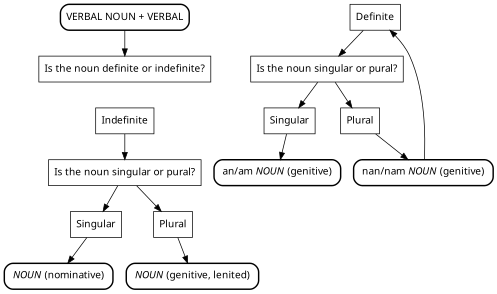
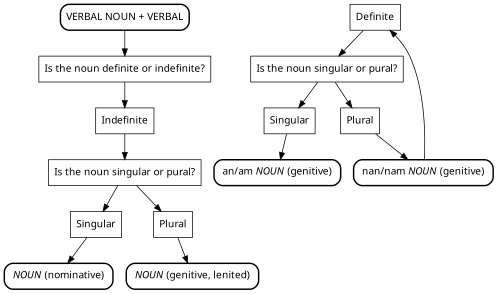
  digraph {
    fontname="Noto Sans"
    node [fontname="Noto Sans" shape=box]
    edge [fontname="Noto Sans"]
    n1 [label="VERBAL NOUN + VERBAL" style="rounded, bold"]
    n2 [label="Is the noun definite or indefinite?"]
    n3 [label=Indefinite]
    n4 [label=Definite]
    n5 [label="Is the noun singular or pural?"]
    n6 [label="Is the noun singular or pural?"]
    n7 [label=Singular]
    n8 [label=Plural]
    n9 [label=Singular]
    n10 [label=Plural]
    n11 [label=< an/am <i>NOUN</i> (genitive) > style="rounded, bold"]
    n12 [label=< nan/nam <i>NOUN</i> (genitive) > style="rounded, bold"]
    n13 [label=< <i>NOUN</i> (nominative) > style="rounded, bold"]
    n14 [label=< <i>NOUN</i> (genitive, lenited) > style="rounded, bold"]
    n1 -> n2
+   n2 -> n3
    n3 -> n6
    n4 -> n5
    n5 -> n7
    n5 -> n8
    n6 -> n9
    n6 -> n10
    n7 -> n11
    n8 -> n12
    n9 -> n13
    n10 -> n14
    n12 -> n4
  }
